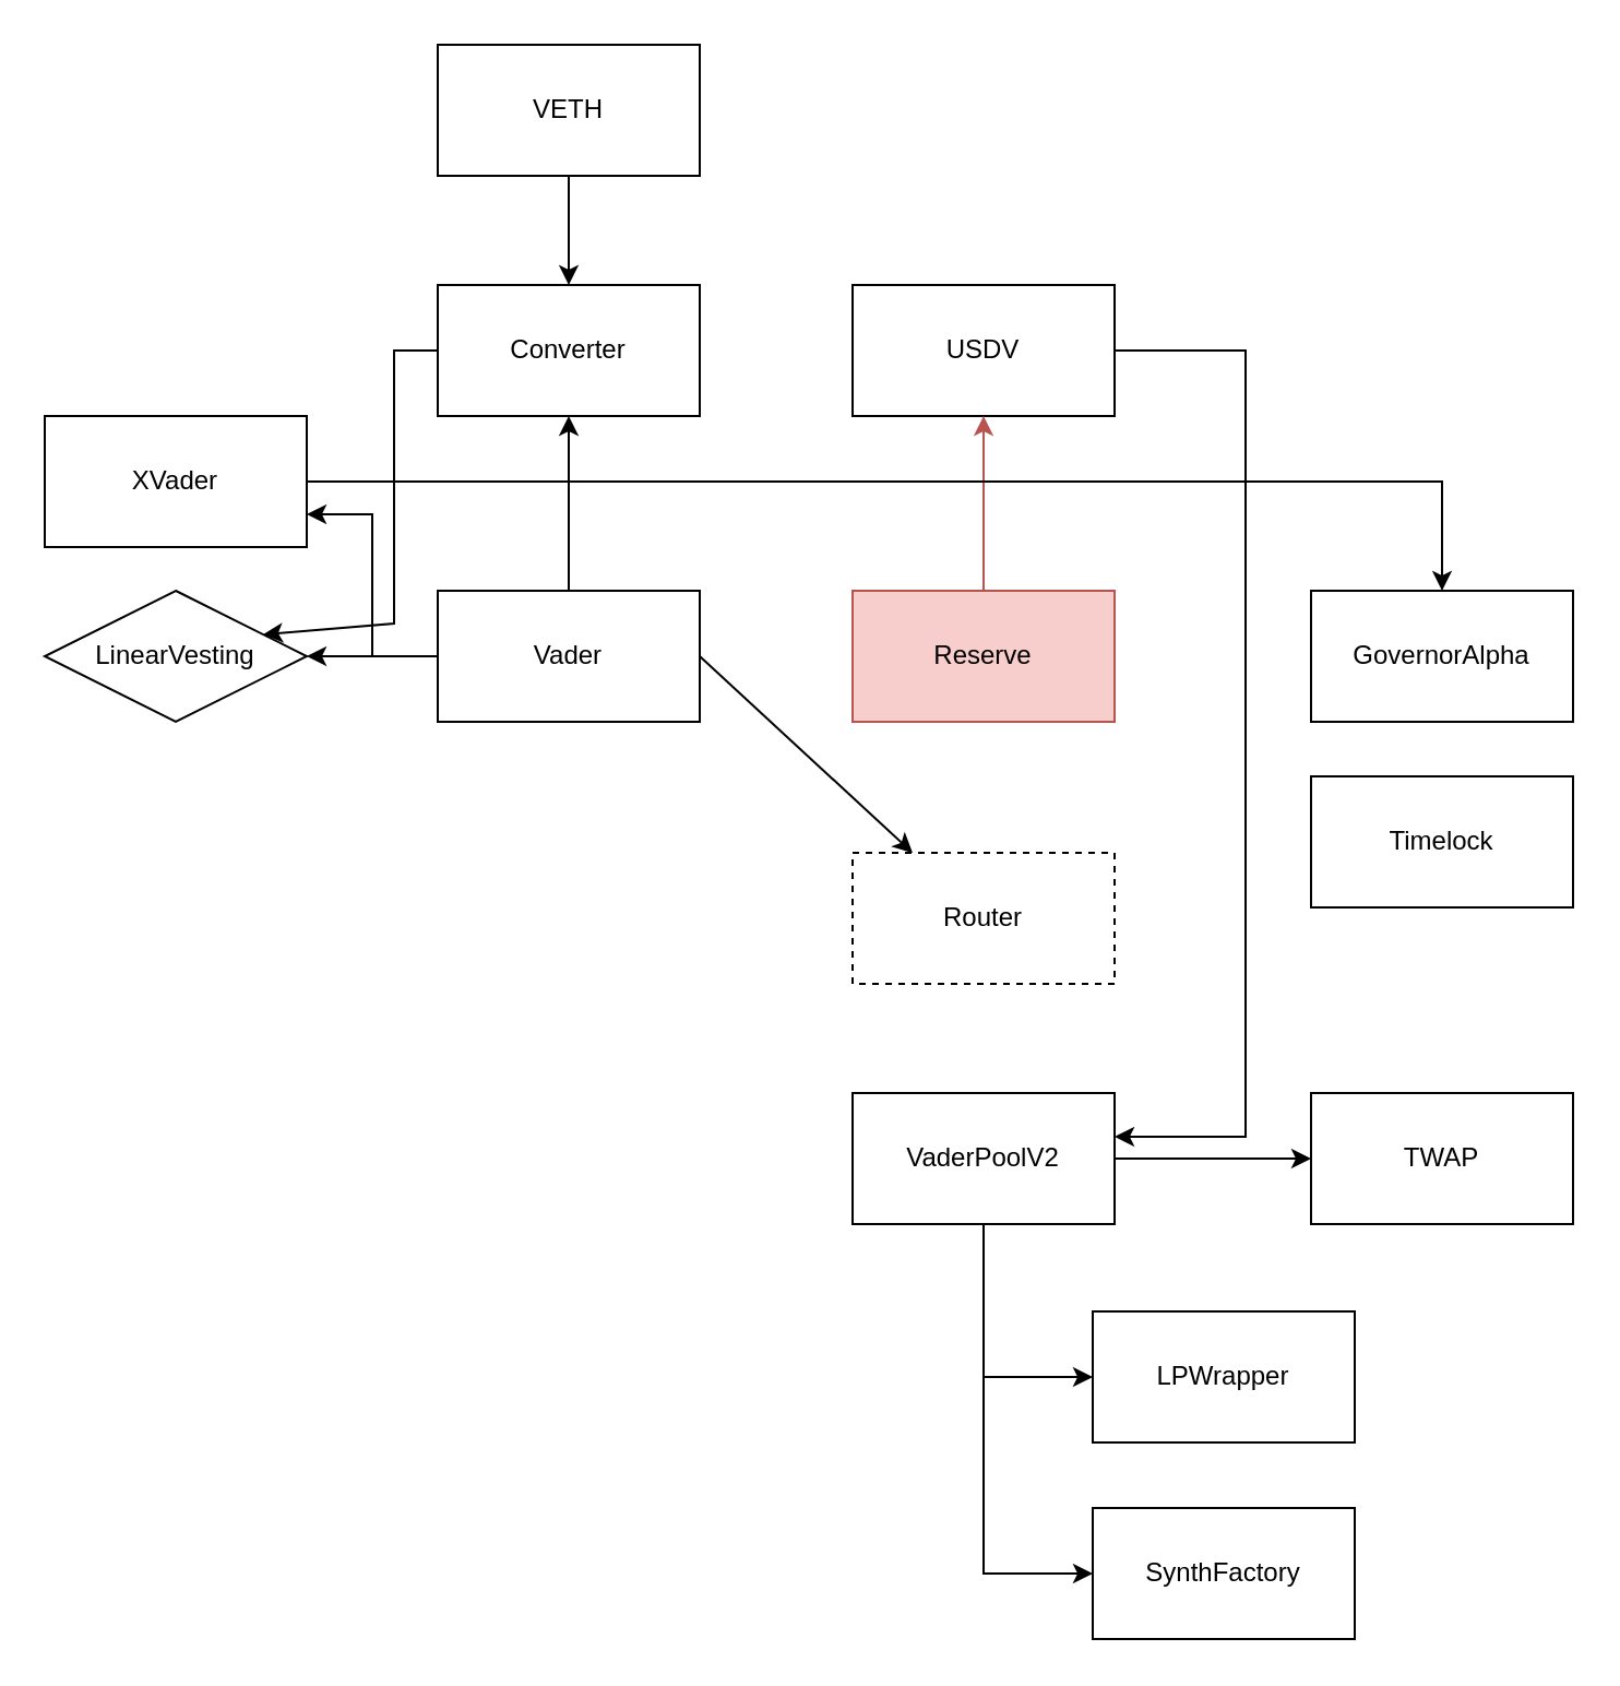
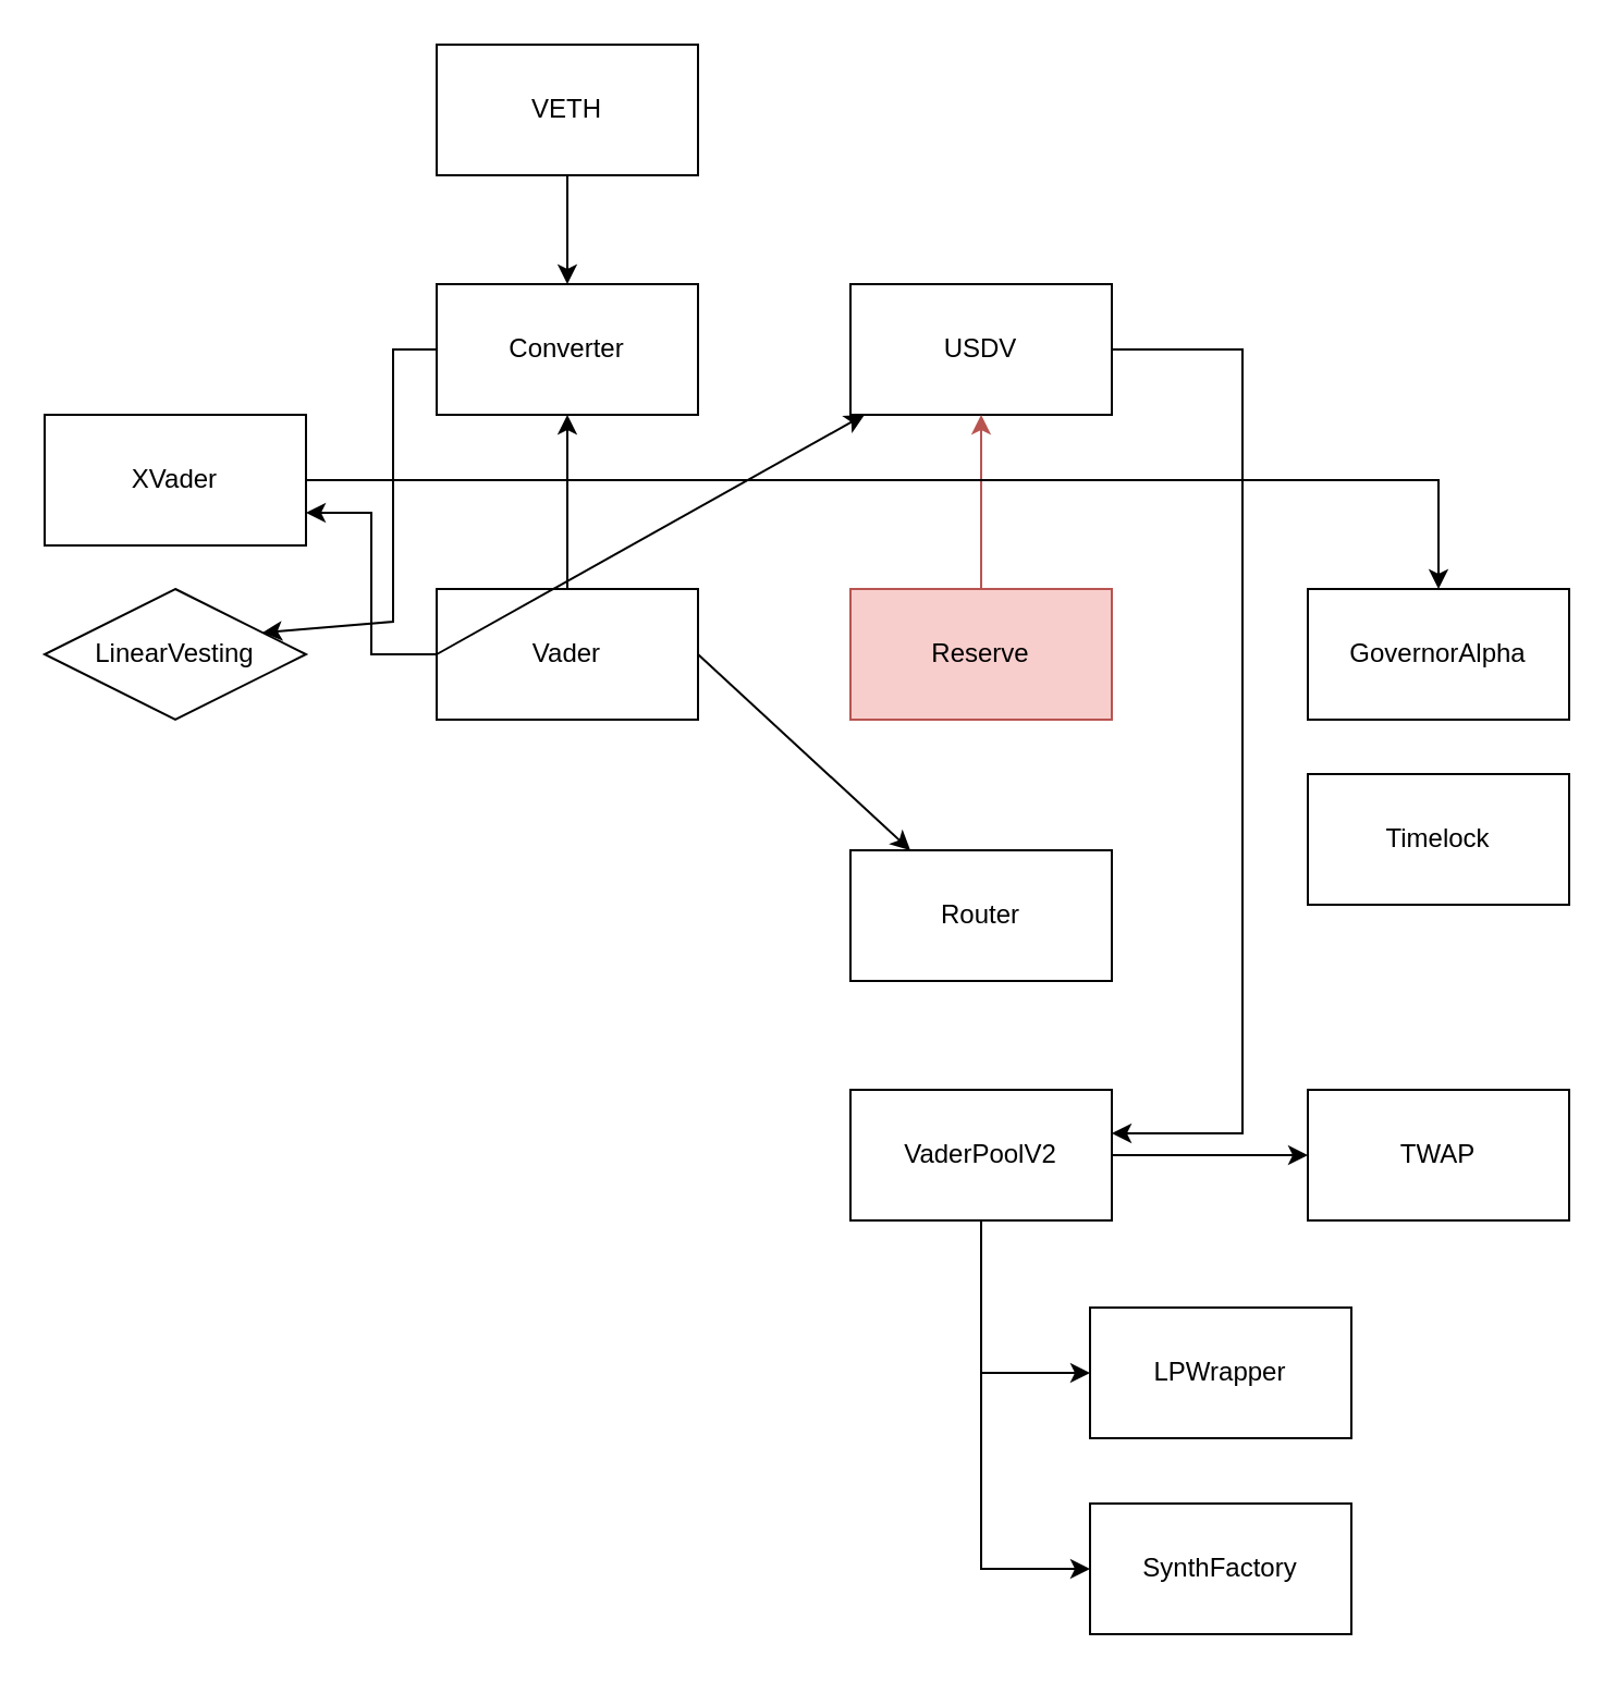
  <mxCell id="0" />
  <mxCell id="1" parent="0" />
  <mxCell id="2" value="VETH" style="rounded=0;whiteSpace=wrap;html=1;" parent="1" vertex="1"><mxGeometry x="200" y="20" width="120" height="60" as="geometry" /></mxCell>
  <mxCell id="3" value="Converter" style="rounded=0;whiteSpace=wrap;html=1;" parent="1" vertex="1"><mxGeometry x="200" y="130" width="120" height="60" as="geometry" /></mxCell>
  <mxCell id="4" value="Vader" style="rounded=0;whiteSpace=wrap;html=1;" parent="1" vertex="1"><mxGeometry x="200" y="270" width="120" height="60" as="geometry" /></mxCell>
  <mxCell id="5" value="LinearVesting" style="rhombus;whiteSpace=wrap;html=1;" parent="1" vertex="1"><mxGeometry x="20" y="270" width="120" height="60" as="geometry" /></mxCell>
- <mxCell id="6" value="" style="endArrow=classic;html=1;rounded=0;exitX=0;exitY=0.5;exitDx=0;exitDy=0;strokeColor=default;labelBackgroundColor=default;fontColor=default;" parent="1" source="4" target="5" edge="1"><mxGeometry width="50" height="50" relative="1" as="geometry"><mxPoint x="410" y="330" as="sourcePoint" /><mxPoint x="460" y="280" as="targetPoint" /></mxGeometry></mxCell>
+ <mxCell id="6" value="" style="endArrow=classic;html=1;rounded=0;exitX=0;exitY=0.5;exitDx=0;exitDy=0;strokeColor=default;labelBackgroundColor=default;fontColor=default;" parent="1" source="4" target="13" edge="1"><mxGeometry width="50" height="50" relative="1" as="geometry"><mxPoint x="410" y="330" as="sourcePoint" /><mxPoint x="460" y="280" as="targetPoint" /></mxGeometry></mxCell>
  <mxCell id="7" value="" style="endArrow=classic;html=1;rounded=0;exitX=0.5;exitY=0;exitDx=0;exitDy=0;" parent="1" source="4" target="3" edge="1"><mxGeometry width="50" height="50" relative="1" as="geometry"><mxPoint x="410" y="330" as="sourcePoint" /><mxPoint x="460" y="280" as="targetPoint" /></mxGeometry></mxCell>
  <mxCell id="8" value="" style="endArrow=classic;html=1;rounded=0;exitX=0.5;exitY=1;exitDx=0;exitDy=0;" parent="1" source="2" target="3" edge="1"><mxGeometry width="50" height="50" relative="1" as="geometry"><mxPoint x="410" y="330" as="sourcePoint" /><mxPoint x="460" y="280" as="targetPoint" /></mxGeometry></mxCell>
  <mxCell id="9" value="Reserve" style="rounded=0;whiteSpace=wrap;html=1;fillColor=#f8cecc;strokeColor=#b85450;" parent="1" vertex="1"><mxGeometry x="390" y="270" width="120" height="60" as="geometry" /></mxCell>
  <mxCell id="10" value="" style="endArrow=classic;html=1;rounded=0;exitX=1;exitY=0.5;exitDx=0;exitDy=0;" parent="1" source="4" target="11" edge="1"><mxGeometry width="50" height="50" relative="1" as="geometry"><mxPoint x="410" y="330" as="sourcePoint" /><mxPoint x="460" y="280" as="targetPoint" /></mxGeometry></mxCell>
- <mxCell id="11" value="Router" style="rounded=0;whiteSpace=wrap;html=1;dashed=1;" parent="1" vertex="1"><mxGeometry x="390" y="390" width="120" height="60" as="geometry" /></mxCell>
+ <mxCell id="11" value="Router" style="rounded=0;whiteSpace=wrap;html=1;" parent="1" vertex="1"><mxGeometry x="390" y="390" width="120" height="60" as="geometry" /></mxCell>
  <mxCell id="12" value="VaderPoolV2" style="rounded=0;whiteSpace=wrap;html=1;fillColor=default;strokeColor=default;fontColor=default;" parent="1" vertex="1"><mxGeometry x="390" y="500" width="120" height="60" as="geometry" /></mxCell>
  <mxCell id="13" value="USDV" style="rounded=0;whiteSpace=wrap;html=1;" parent="1" vertex="1"><mxGeometry x="390" y="130" width="120" height="60" as="geometry" /></mxCell>
  <mxCell id="14" value="GovernorAlpha" style="rounded=0;whiteSpace=wrap;html=1;" parent="1" vertex="1"><mxGeometry x="600" y="270" width="120" height="60" as="geometry" /></mxCell>
  <mxCell id="15" value="Timelock" style="rounded=0;whiteSpace=wrap;html=1;" parent="1" vertex="1"><mxGeometry x="600" y="355" width="120" height="60" as="geometry" /></mxCell>
  <mxCell id="16" value="" style="endArrow=classic;html=1;rounded=0;entryX=0.5;entryY=1;entryDx=0;entryDy=0;exitX=0.5;exitY=0;exitDx=0;exitDy=0;fillColor=#f8cecc;strokeColor=#b85450;" parent="1" source="9" target="13" edge="1"><mxGeometry width="50" height="50" relative="1" as="geometry"><mxPoint x="410" y="390" as="sourcePoint" /><mxPoint x="460" y="340" as="targetPoint" /></mxGeometry></mxCell>
  <mxCell id="17" value="" style="endArrow=classic;html=1;rounded=0;exitX=1;exitY=0.5;exitDx=0;exitDy=0;" parent="1" source="13" edge="1"><mxGeometry width="50" height="50" relative="1" as="geometry"><mxPoint x="530" y="380" as="sourcePoint" /><mxPoint x="510" y="520" as="targetPoint" /><Array as="points"><mxPoint x="570" y="160" /><mxPoint x="570" y="520" /></Array></mxGeometry></mxCell>
  <mxCell id="18" value="SynthFactory" style="rounded=0;whiteSpace=wrap;html=1;fillColor=default;strokeColor=default;fontColor=default;" parent="1" vertex="1"><mxGeometry x="500" y="690" width="120" height="60" as="geometry" /></mxCell>
  <mxCell id="19" value="LPWrapper" style="rounded=0;whiteSpace=wrap;html=1;fillColor=default;strokeColor=default;fontColor=default;" parent="1" vertex="1"><mxGeometry x="500" y="600" width="120" height="60" as="geometry" /></mxCell>
  <mxCell id="20" value="XVader" style="rounded=0;whiteSpace=wrap;html=1;" parent="1" vertex="1"><mxGeometry x="20" y="190" width="120" height="60" as="geometry" /></mxCell>
  <mxCell id="21" value="" style="endArrow=classic;html=1;rounded=0;strokeColor=default;labelBackgroundColor=default;fontColor=default;entryX=1;entryY=0.75;entryDx=0;entryDy=0;" parent="1" target="20" edge="1"><mxGeometry width="50" height="50" relative="1" as="geometry"><mxPoint x="200" y="300" as="sourcePoint" /><mxPoint x="150" y="310" as="targetPoint" /><Array as="points"><mxPoint x="170" y="300" /><mxPoint x="170" y="235" /></Array></mxGeometry></mxCell>
  <mxCell id="22" value="TWAP" style="rounded=0;whiteSpace=wrap;html=1;fillColor=default;strokeColor=default;fontColor=default;" parent="1" vertex="1"><mxGeometry x="600" y="500" width="120" height="60" as="geometry" /></mxCell>
  <mxCell id="23" style="edgeStyle=orthogonalEdgeStyle;rounded=0;orthogonalLoop=1;jettySize=auto;html=1;exitX=0.5;exitY=1;exitDx=0;exitDy=0;" parent="1" edge="1"><mxGeometry relative="1" as="geometry"><mxPoint x="660" y="720" as="sourcePoint" /><mxPoint x="660" y="720" as="targetPoint" /></mxGeometry></mxCell>
  <mxCell id="24" value="" style="endArrow=classic;html=1;rounded=0;entryX=0;entryY=0.5;entryDx=0;entryDy=0;exitX=0.5;exitY=1;exitDx=0;exitDy=0;" parent="1" source="12" target="18" edge="1"><mxGeometry width="50" height="50" relative="1" as="geometry"><mxPoint x="530" y="480" as="sourcePoint" /><mxPoint x="580" y="430" as="targetPoint" /><Array as="points"><mxPoint x="450" y="720" /></Array></mxGeometry></mxCell>
  <mxCell id="25" value="" style="endArrow=classic;html=1;rounded=0;exitX=0.5;exitY=1;exitDx=0;exitDy=0;entryX=0;entryY=0.5;entryDx=0;entryDy=0;" parent="1" source="12" target="19" edge="1"><mxGeometry width="50" height="50" relative="1" as="geometry"><mxPoint x="530" y="480" as="sourcePoint" /><mxPoint x="580" y="430" as="targetPoint" /><Array as="points"><mxPoint x="450" y="630" /></Array></mxGeometry></mxCell>
  <mxCell id="26" value="" style="endArrow=classic;html=1;rounded=0;exitX=1;exitY=0.5;exitDx=0;exitDy=0;entryX=0;entryY=0.5;entryDx=0;entryDy=0;" parent="1" source="12" target="22" edge="1"><mxGeometry width="50" height="50" relative="1" as="geometry"><mxPoint x="530" y="480" as="sourcePoint" /><mxPoint x="580" y="430" as="targetPoint" /></mxGeometry></mxCell>
  <mxCell id="27" value="" style="endArrow=classic;html=1;rounded=0;entryX=0.5;entryY=0;entryDx=0;entryDy=0;exitX=1;exitY=0.5;exitDx=0;exitDy=0;" parent="1" source="20" target="14" edge="1"><mxGeometry width="50" height="50" relative="1" as="geometry"><mxPoint x="530" y="400" as="sourcePoint" /><mxPoint x="580" y="350" as="targetPoint" /><Array as="points"><mxPoint x="660" y="220" /></Array></mxGeometry></mxCell>
  <mxCell id="28" value="" style="endArrow=classic;html=1;rounded=0;entryX=1;entryY=0.25;entryDx=0;entryDy=0;exitX=0;exitY=0.5;exitDx=0;exitDy=0;" edge="1" parent="1" source="3" target="5"><mxGeometry width="50" height="50" relative="1" as="geometry"><mxPoint x="530" y="380" as="sourcePoint" /><mxPoint x="580" y="330" as="targetPoint" /><Array as="points"><mxPoint x="180" y="160" /><mxPoint x="180" y="285" /></Array></mxGeometry></mxCell>
